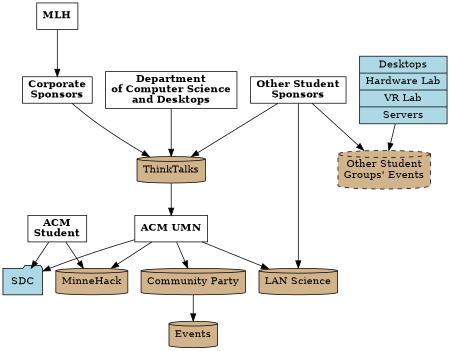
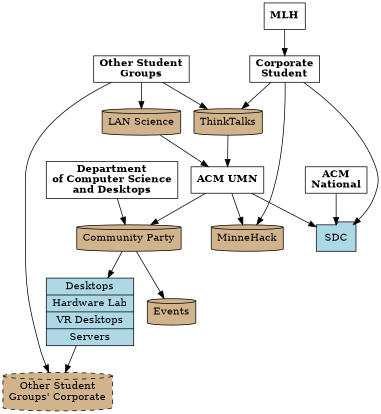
  digraph {
    compound=true
    node [shape=box style=filled]
    n1 [label=<<b>ACM UMN</b>> style=""]
    n2 [fillcolor=lightblue label=SDC shape=folder]
    n3 [fillcolor=tan label=MinneHack shape=cylinder]
    n4 [fillcolor=tan label="LAN Science" shape=cylinder]
    n5 [fillcolor=tan label="Community Party" shape=cylinder]
    n6 [fillcolor=tan label=ThinkTalks shape=cylinder]
-   n7 [fillcolor=lightblue label="{<f0> Desktops|<f1> Hardware Lab|<f2> VR Lab|<f3> Servers}" shape=record]
+   n7 [fillcolor=lightblue label="{<f0> Desktops|<f1> Hardware Lab|<f2> VR Desktops|<f3> Servers}" shape=record]
    n8 [fillcolor=tan label=Events shape=cylinder]
-   n9 [label=<<b>Corporate<br/>Sponsors</b>> style=""]
+   n9 [label=<<b>Corporate<br/>Student</b>> style=""]
    n10 [label=<<b>Department<br/>of Computer Science<br/>and Desktops</b>> style=""]
    n11 [label=<<b>MLH</b>> style=""]
-   n12 [label=<<b>ACM<br/>Student</b>> style=""]
-   n13 [label=<<b>Other Student<br/>Sponsors</b>> style=""]
-   n14 [fillcolor=tan label="Other Student\nGroups' Events" shape=cylinder style="dashed,filled"]
+   n12 [label=<<b>ACM<br/>National</b>> style=""]
+   n13 [label=<<b>Other Student<br/>Groups</b>> style=""]
+   n14 [fillcolor=tan label="Other Student\nGroups' Corporate" shape=cylinder style="dashed,filled"]
    n1 -> n2
    n1 -> n3
-   n1 -> n4
+   n4 -> n1
    n1 -> n5
+   n5 -> n7
    n5 -> n8
    n6 -> n1
    n7 -> n14
-   n12 -> n3
+   n9 -> n2
+   n9 -> n3
    n9 -> n6
-   n10 -> n6
+   n10 -> n5
    n11 -> n9
    n12 -> n2
    n13 -> n4
    n13 -> n6
    n13 -> n14
  }
